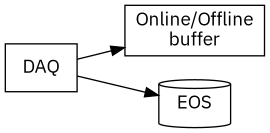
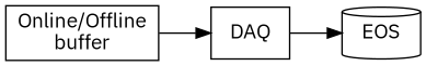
  digraph {
    fontname="IBM Plex Sans"
    rankdir=LR
    node [fontname="IBM Plex Sans" shape=box]
    edge [fontname="IBM Plex Sans"]
    n1 [label=DAQ]
    n2 [label="Online/Offline\nbuffer"]
    n3 [label=EOS shape=cylinder]
-   n1 -> n2
+   n2 -> n1
    n1 -> n3
  }
